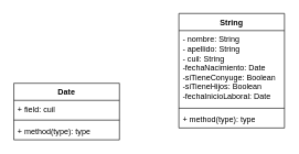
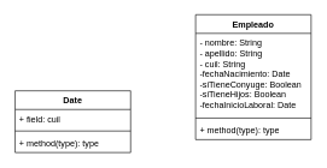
  <mxCell id="0" />
  <mxCell id="1" parent="0" />
- <mxCell id="2" value="String" style="swimlane;fontStyle=1;align=center;verticalAlign=top;childLayout=stackLayout;horizontal=1;startSize=26;horizontalStack=0;resizeParent=1;resizeParentMax=0;resizeLast=0;collapsible=1;marginBottom=0;whiteSpace=wrap;html=1;" vertex="1" parent="1"><mxGeometry x="270" y="20" width="160" height="174" as="geometry" /></mxCell>
+ <mxCell id="2" value="Empleado" style="swimlane;fontStyle=1;align=center;verticalAlign=top;childLayout=stackLayout;horizontal=1;startSize=26;horizontalStack=0;resizeParent=1;resizeParentMax=0;resizeLast=0;collapsible=1;marginBottom=0;whiteSpace=wrap;html=1;" vertex="1" parent="1"><mxGeometry x="270" y="20" width="160" height="174" as="geometry" /></mxCell>
  <mxCell id="3" value="- nombre: String&lt;br&gt;- apellido: String&lt;br&gt;- cuil: String&lt;br&gt;-fechaNacimiento: Date&lt;br&gt;-siTieneConyuge: Boolean&lt;br&gt;-siTieneHijos: Boolean&lt;br&gt;-fechaInicioLaboral: Date&lt;br&gt;" style="text;strokeColor=none;fillColor=none;align=left;verticalAlign=top;spacingLeft=4;spacingRight=4;overflow=hidden;rotatable=0;points=[[0,0.5],[1,0.5]];portConstraint=eastwest;whiteSpace=wrap;html=1;" vertex="1" parent="2"><mxGeometry y="26" width="160" height="114" as="geometry" /></mxCell>
  <mxCell id="4" value="" style="line;strokeWidth=1;fillColor=none;align=left;verticalAlign=middle;spacingTop=-1;spacingLeft=3;spacingRight=3;rotatable=0;labelPosition=right;points=[];portConstraint=eastwest;strokeColor=inherit;" vertex="1" parent="2"><mxGeometry y="140" width="160" height="8" as="geometry" /></mxCell>
  <mxCell id="5" value="+ method(type): type" style="text;strokeColor=none;fillColor=none;align=left;verticalAlign=top;spacingLeft=4;spacingRight=4;overflow=hidden;rotatable=0;points=[[0,0.5],[1,0.5]];portConstraint=eastwest;whiteSpace=wrap;html=1;" vertex="1" parent="2"><mxGeometry y="148" width="160" height="26" as="geometry" /></mxCell>
  <mxCell id="6" value="Date" style="swimlane;fontStyle=1;align=center;verticalAlign=top;childLayout=stackLayout;horizontal=1;startSize=26;horizontalStack=0;resizeParent=1;resizeParentMax=0;resizeLast=0;collapsible=1;marginBottom=0;whiteSpace=wrap;html=1;" vertex="1" parent="1"><mxGeometry x="20" y="126" width="160" height="86" as="geometry" /></mxCell>
  <mxCell id="7" value="+ field: cuil" style="text;strokeColor=none;fillColor=none;align=left;verticalAlign=top;spacingLeft=4;spacingRight=4;overflow=hidden;rotatable=0;points=[[0,0.5],[1,0.5]];portConstraint=eastwest;whiteSpace=wrap;html=1;" vertex="1" parent="6"><mxGeometry y="26" width="160" height="26" as="geometry" /></mxCell>
  <mxCell id="8" value="" style="line;strokeWidth=1;fillColor=none;align=left;verticalAlign=middle;spacingTop=-1;spacingLeft=3;spacingRight=3;rotatable=0;labelPosition=right;points=[];portConstraint=eastwest;strokeColor=inherit;" vertex="1" parent="6"><mxGeometry y="52" width="160" height="8" as="geometry" /></mxCell>
  <mxCell id="9" value="+ method(type): type" style="text;strokeColor=none;fillColor=none;align=left;verticalAlign=top;spacingLeft=4;spacingRight=4;overflow=hidden;rotatable=0;points=[[0,0.5],[1,0.5]];portConstraint=eastwest;whiteSpace=wrap;html=1;" vertex="1" parent="6"><mxGeometry y="60" width="160" height="26" as="geometry" /></mxCell>
